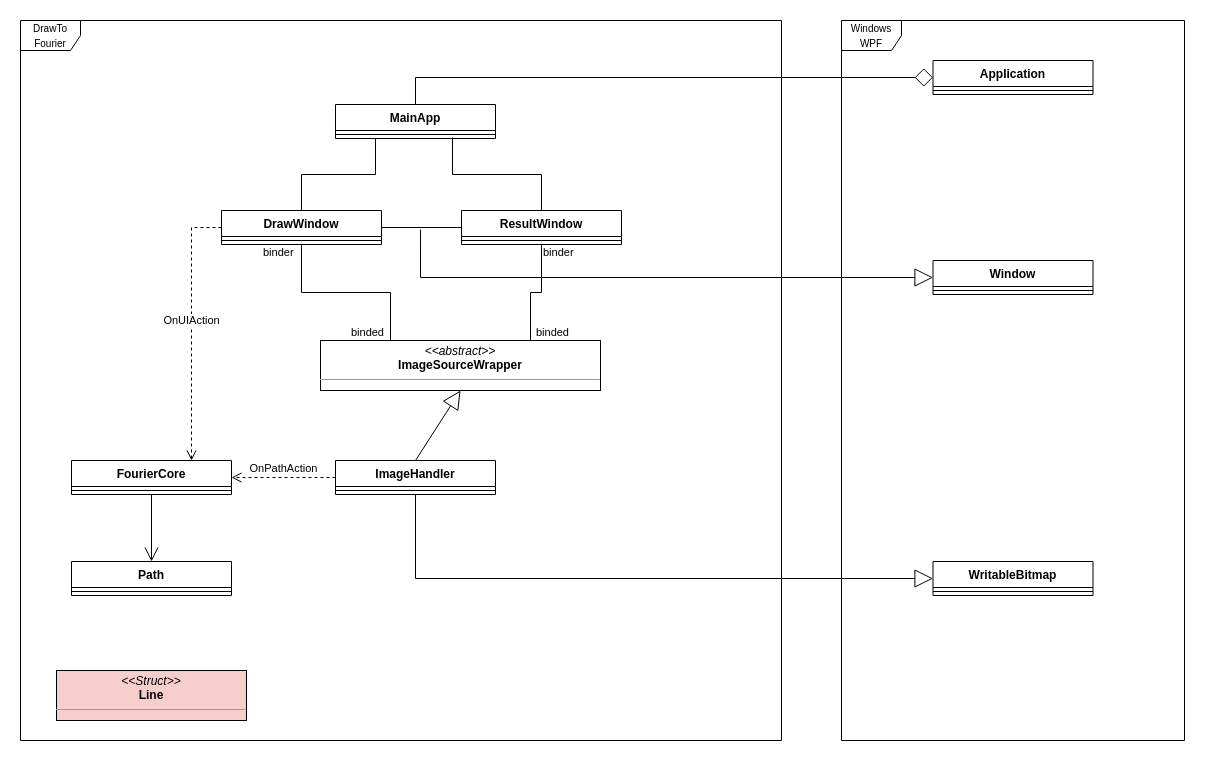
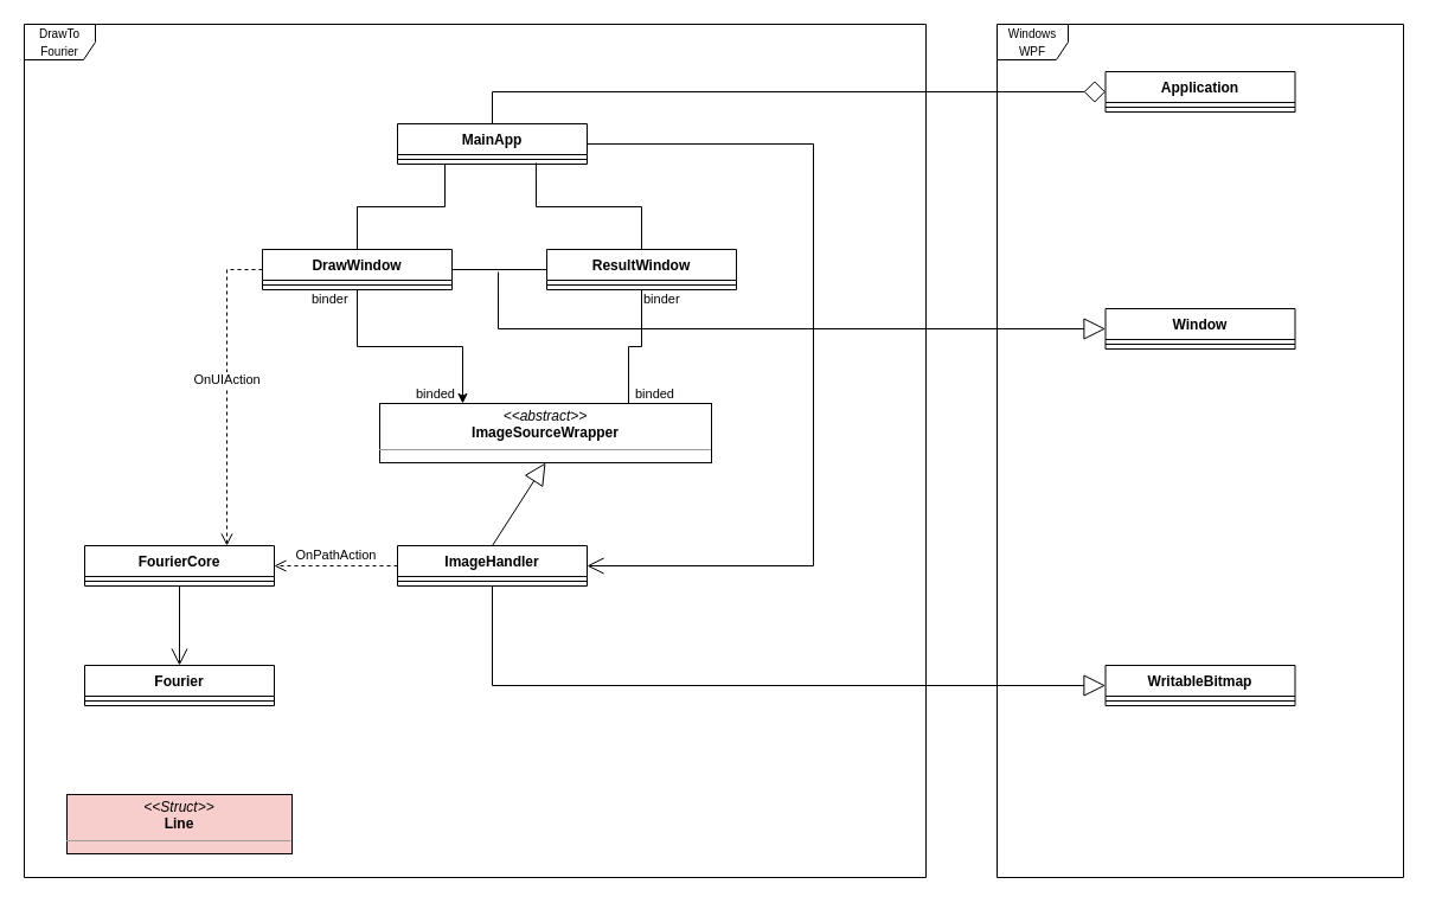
  <mxCell id="0" />
  <mxCell id="1" parent="0" />
  <mxCell id="2" value="&lt;font style=&quot;font-size: 10px&quot;&gt;Windows WPF&lt;/font&gt;" style="shape=umlFrame;whiteSpace=wrap;html=1;movable=0;resizable=0;rotatable=0;deletable=0;editable=0;connectable=0;" parent="1" vertex="1"><mxGeometry x="841" y="20" width="343" height="720" as="geometry" /></mxCell>
  <mxCell id="3" value="&lt;font style=&quot;font-size: 10px&quot;&gt;DrawTo&lt;br&gt;Fourier&lt;/font&gt;" style="shape=umlFrame;whiteSpace=wrap;html=1;movable=0;resizable=0;rotatable=0;deletable=0;editable=0;connectable=0;" parent="1" vertex="1"><mxGeometry x="20" y="20" width="761" height="720" as="geometry" /></mxCell>
  <mxCell id="4" value="MainApp" style="swimlane;fontStyle=1;align=center;verticalAlign=top;childLayout=stackLayout;horizontal=1;startSize=26;horizontalStack=0;resizeParent=1;resizeParentMax=0;resizeLast=0;collapsible=1;marginBottom=0;" parent="1" vertex="1"><mxGeometry x="335" y="104" width="160" height="34" as="geometry" /></mxCell>
  <mxCell id="5" value="" style="line;strokeWidth=1;fillColor=none;align=left;verticalAlign=middle;spacingTop=-1;spacingLeft=3;spacingRight=3;rotatable=0;labelPosition=right;points=[];portConstraint=eastwest;" parent="4" vertex="1"><mxGeometry y="26" width="160" height="8" as="geometry" /></mxCell>
  <mxCell id="6" value="DrawWindow" style="swimlane;fontStyle=1;align=center;verticalAlign=top;childLayout=stackLayout;horizontal=1;startSize=26;horizontalStack=0;resizeParent=1;resizeParentMax=0;resizeLast=0;collapsible=1;marginBottom=0;" parent="1" vertex="1"><mxGeometry x="221" y="210" width="160" height="34" as="geometry" /></mxCell>
  <mxCell id="7" value="" style="line;strokeWidth=1;fillColor=none;align=left;verticalAlign=middle;spacingTop=-1;spacingLeft=3;spacingRight=3;rotatable=0;labelPosition=right;points=[];portConstraint=eastwest;" parent="6" vertex="1"><mxGeometry y="26" width="160" height="8" as="geometry" /></mxCell>
  <mxCell id="8" value="ResultWindow" style="swimlane;fontStyle=1;align=center;verticalAlign=top;childLayout=stackLayout;horizontal=1;startSize=26;horizontalStack=0;resizeParent=1;resizeParentMax=0;resizeLast=0;collapsible=1;marginBottom=0;" parent="1" vertex="1"><mxGeometry x="461" y="210" width="160" height="34" as="geometry" /></mxCell>
  <mxCell id="9" value="" style="line;strokeWidth=1;fillColor=none;align=left;verticalAlign=middle;spacingTop=-1;spacingLeft=3;spacingRight=3;rotatable=0;labelPosition=right;points=[];portConstraint=eastwest;" parent="8" vertex="1"><mxGeometry y="26" width="160" height="8" as="geometry" /></mxCell>
  <mxCell id="10" value="" style="endArrow=none;html=1;edgeStyle=orthogonalEdgeStyle;rounded=0;exitX=0.25;exitY=1;exitDx=0;exitDy=0;entryX=0.5;entryY=0;entryDx=0;entryDy=0;" parent="1" source="4" target="6" edge="1"><mxGeometry relative="1" as="geometry"><mxPoint x="331" y="220" as="sourcePoint" /><mxPoint x="491" y="220" as="targetPoint" /></mxGeometry></mxCell>
  <mxCell id="11" value="" style="endArrow=none;html=1;edgeStyle=orthogonalEdgeStyle;rounded=0;exitX=0.731;exitY=0.875;exitDx=0;exitDy=0;exitPerimeter=0;entryX=0.5;entryY=0;entryDx=0;entryDy=0;" parent="1" source="5" target="8" edge="1"><mxGeometry relative="1" as="geometry"><mxPoint x="331" y="220" as="sourcePoint" /><mxPoint x="491" y="220" as="targetPoint" /></mxGeometry></mxCell>
  <mxCell id="12" value="&lt;p style=&quot;margin: 0px ; margin-top: 4px ; text-align: center&quot;&gt;&lt;i&gt;&amp;lt;&amp;lt;abstract&amp;gt;&amp;gt;&lt;/i&gt;&lt;br&gt;&lt;b&gt;ImageSourceWrapper&lt;/b&gt;&lt;/p&gt;&lt;hr size=&quot;1&quot;&gt;&lt;p style=&quot;margin: 0px ; margin-left: 4px&quot;&gt;&lt;br&gt;&lt;/p&gt;" style="verticalAlign=top;align=left;overflow=fill;fontSize=12;fontFamily=Helvetica;html=1;" parent="1" vertex="1"><mxGeometry x="320" y="340" width="280" height="50" as="geometry" /></mxCell>
- <mxCell id="13" value="" style="endArrow=none;html=1;edgeStyle=orthogonalEdgeStyle;rounded=0;exitX=0.5;exitY=1;exitDx=0;exitDy=0;entryX=0.25;entryY=0;entryDx=0;entryDy=0;" parent="1" source="6" target="12" edge="1"><mxGeometry relative="1" as="geometry"><mxPoint x="331" y="310" as="sourcePoint" /><mxPoint x="491" y="310" as="targetPoint" /></mxGeometry></mxCell>
+ <mxCell id="13" value="" style="endArrow=classic;html=1;edgeStyle=orthogonalEdgeStyle;rounded=0;exitX=0.5;exitY=1;exitDx=0;exitDy=0;entryX=0.25;entryY=0;entryDx=0;entryDy=0;" parent="1" source="6" target="12" edge="1"><mxGeometry relative="1" as="geometry"><mxPoint x="331" y="310" as="sourcePoint" /><mxPoint x="491" y="310" as="targetPoint" /></mxGeometry></mxCell>
  <mxCell id="14" value="binder" style="edgeLabel;resizable=0;html=1;align=left;verticalAlign=bottom;" parent="13" connectable="0" vertex="1"><mxGeometry x="-1" relative="1" as="geometry"><mxPoint x="-40" y="16" as="offset" /></mxGeometry></mxCell>
  <mxCell id="15" value="binded" style="edgeLabel;resizable=0;html=1;align=right;verticalAlign=bottom;" parent="13" connectable="0" vertex="1"><mxGeometry x="1" relative="1" as="geometry"><mxPoint x="-6" as="offset" /></mxGeometry></mxCell>
  <mxCell id="16" value="" style="endArrow=none;html=1;edgeStyle=orthogonalEdgeStyle;rounded=0;exitX=0.5;exitY=1;exitDx=0;exitDy=0;entryX=0.75;entryY=0;entryDx=0;entryDy=0;" parent="1" source="8" target="12" edge="1"><mxGeometry relative="1" as="geometry"><mxPoint x="571" y="310" as="sourcePoint" /><mxPoint x="637.5" y="416" as="targetPoint" /></mxGeometry></mxCell>
  <mxCell id="17" value="binder" style="edgeLabel;resizable=0;html=1;align=left;verticalAlign=bottom;" parent="16" connectable="0" vertex="1"><mxGeometry x="-1" relative="1" as="geometry"><mxPoint y="16" as="offset" /></mxGeometry></mxCell>
  <mxCell id="18" value="binded" style="edgeLabel;resizable=0;html=1;align=right;verticalAlign=bottom;" parent="16" connectable="0" vertex="1"><mxGeometry x="1" relative="1" as="geometry"><mxPoint x="39" as="offset" /></mxGeometry></mxCell>
  <mxCell id="19" value="FourierCore" style="swimlane;fontStyle=1;align=center;verticalAlign=top;childLayout=stackLayout;horizontal=1;startSize=26;horizontalStack=0;resizeParent=1;resizeParentMax=0;resizeLast=0;collapsible=1;marginBottom=0;" parent="1" vertex="1"><mxGeometry x="71" y="460" width="160" height="34" as="geometry" /></mxCell>
  <mxCell id="20" value="" style="line;strokeWidth=1;fillColor=none;align=left;verticalAlign=middle;spacingTop=-1;spacingLeft=3;spacingRight=3;rotatable=0;labelPosition=right;points=[];portConstraint=eastwest;" parent="19" vertex="1"><mxGeometry y="26" width="160" height="8" as="geometry" /></mxCell>
- <mxCell id="22" value="Path" style="swimlane;fontStyle=1;align=center;verticalAlign=top;childLayout=stackLayout;horizontal=1;startSize=26;horizontalStack=0;resizeParent=1;resizeParentMax=0;resizeLast=0;collapsible=1;marginBottom=0;" parent="1" vertex="1"><mxGeometry x="71" y="561" width="160" height="34" as="geometry" /></mxCell>
+ <mxCell id="21" value="" style="endArrow=open;endFill=1;endSize=12;html=1;rounded=0;exitX=1;exitY=0.5;exitDx=0;exitDy=0;entryX=1;entryY=0.5;entryDx=0;entryDy=0;" parent="1" source="4" target="26" edge="1"><mxGeometry width="160" relative="1" as="geometry"><mxPoint x="440" y="67" as="sourcePoint" /><mxPoint x="495" y="477" as="targetPoint" /><Array as="points"><mxPoint x="686" y="121" /><mxPoint x="686" y="477" /></Array></mxGeometry></mxCell>
+ <mxCell id="22" value="Fourier" style="swimlane;fontStyle=1;align=center;verticalAlign=top;childLayout=stackLayout;horizontal=1;startSize=26;horizontalStack=0;resizeParent=1;resizeParentMax=0;resizeLast=0;collapsible=1;marginBottom=0;" parent="1" vertex="1"><mxGeometry x="71" y="561" width="160" height="34" as="geometry" /></mxCell>
  <mxCell id="23" value="" style="line;strokeWidth=1;fillColor=none;align=left;verticalAlign=middle;spacingTop=-1;spacingLeft=3;spacingRight=3;rotatable=0;labelPosition=right;points=[];portConstraint=eastwest;" parent="22" vertex="1"><mxGeometry y="26" width="160" height="8" as="geometry" /></mxCell>
  <mxCell id="24" value="" style="endArrow=open;endFill=1;endSize=12;html=1;rounded=0;exitX=0.5;exitY=1;exitDx=0;exitDy=0;entryX=0.5;entryY=0;entryDx=0;entryDy=0;" parent="1" source="19" target="22" edge="1"><mxGeometry width="160" relative="1" as="geometry"><mxPoint x="291" y="640" as="sourcePoint" /><mxPoint x="451" y="640" as="targetPoint" /></mxGeometry></mxCell>
  <mxCell id="25" value="&lt;p style=&quot;margin: 0px ; margin-top: 4px ; text-align: center&quot;&gt;&lt;i&gt;&amp;lt;&amp;lt;Struct&amp;gt;&amp;gt;&lt;/i&gt;&lt;br&gt;&lt;b&gt;Line&lt;/b&gt;&lt;/p&gt;&lt;hr size=&quot;1&quot;&gt;&lt;p style=&quot;margin: 0px ; margin-left: 4px&quot;&gt;&lt;br&gt;&lt;/p&gt;" style="verticalAlign=top;align=left;overflow=fill;fontSize=12;fontFamily=Helvetica;html=1;fillColor=#f8cecc;" parent="1" vertex="1"><mxGeometry x="56" y="670" width="190" height="50" as="geometry" /></mxCell>
  <mxCell id="26" value="ImageHandler" style="swimlane;fontStyle=1;align=center;verticalAlign=top;childLayout=stackLayout;horizontal=1;startSize=26;horizontalStack=0;resizeParent=1;resizeParentMax=0;resizeLast=0;collapsible=1;marginBottom=0;" parent="1" vertex="1"><mxGeometry x="335" y="460" width="160" height="34" as="geometry" /></mxCell>
  <mxCell id="27" value="" style="line;strokeWidth=1;fillColor=none;align=left;verticalAlign=middle;spacingTop=-1;spacingLeft=3;spacingRight=3;rotatable=0;labelPosition=right;points=[];portConstraint=eastwest;" parent="26" vertex="1"><mxGeometry y="26" width="160" height="8" as="geometry" /></mxCell>
  <mxCell id="28" value="" style="endArrow=block;endSize=16;endFill=0;html=1;rounded=0;exitX=0.5;exitY=1;exitDx=0;exitDy=0;entryX=0;entryY=0.5;entryDx=0;entryDy=0;" parent="1" source="26" target="29" edge="1"><mxGeometry x="0.21" y="96" width="160" relative="1" as="geometry"><mxPoint x="521" y="650" as="sourcePoint" /><mxPoint x="811" y="620" as="targetPoint" /><Array as="points"><mxPoint x="415" y="578" /></Array><mxPoint as="offset" /></mxGeometry></mxCell>
  <mxCell id="29" value="WritableBitmap" style="swimlane;fontStyle=1;align=center;verticalAlign=top;childLayout=stackLayout;horizontal=1;startSize=26;horizontalStack=0;resizeParent=1;resizeParentMax=0;resizeLast=0;collapsible=1;marginBottom=0;" parent="1" vertex="1"><mxGeometry x="932.5" y="561" width="160" height="34" as="geometry" /></mxCell>
  <mxCell id="30" value="" style="line;strokeWidth=1;fillColor=none;align=left;verticalAlign=middle;spacingTop=-1;spacingLeft=3;spacingRight=3;rotatable=0;labelPosition=right;points=[];portConstraint=eastwest;" parent="29" vertex="1"><mxGeometry y="26" width="160" height="8" as="geometry" /></mxCell>
  <mxCell id="31" value="Application" style="swimlane;fontStyle=1;align=center;verticalAlign=top;childLayout=stackLayout;horizontal=1;startSize=26;horizontalStack=0;resizeParent=1;resizeParentMax=0;resizeLast=0;collapsible=1;marginBottom=0;" parent="1" vertex="1"><mxGeometry x="932.5" y="60" width="160" height="34" as="geometry" /></mxCell>
  <mxCell id="32" value="" style="line;strokeWidth=1;fillColor=none;align=left;verticalAlign=middle;spacingTop=-1;spacingLeft=3;spacingRight=3;rotatable=0;labelPosition=right;points=[];portConstraint=eastwest;" parent="31" vertex="1"><mxGeometry y="26" width="160" height="8" as="geometry" /></mxCell>
  <mxCell id="33" value="" style="endArrow=diamond;endSize=16;endFill=0;html=1;rounded=0;exitX=0.5;exitY=0;exitDx=0;exitDy=0;entryX=0;entryY=0.5;entryDx=0;entryDy=0;" parent="1" source="4" target="31" edge="1"><mxGeometry x="0.21" y="96" width="160" relative="1" as="geometry"><mxPoint x="425" y="504" as="sourcePoint" /><mxPoint x="942.5" y="588" as="targetPoint" /><Array as="points"><mxPoint x="415" y="77" /></Array><mxPoint as="offset" /></mxGeometry></mxCell>
  <mxCell id="34" value="Window" style="swimlane;fontStyle=1;align=center;verticalAlign=top;childLayout=stackLayout;horizontal=1;startSize=26;horizontalStack=0;resizeParent=1;resizeParentMax=0;resizeLast=0;collapsible=1;marginBottom=0;" parent="1" vertex="1"><mxGeometry x="932.5" y="260" width="160" height="34" as="geometry" /></mxCell>
  <mxCell id="35" value="" style="line;strokeWidth=1;fillColor=none;align=left;verticalAlign=middle;spacingTop=-1;spacingLeft=3;spacingRight=3;rotatable=0;labelPosition=right;points=[];portConstraint=eastwest;" parent="34" vertex="1"><mxGeometry y="26" width="160" height="8" as="geometry" /></mxCell>
  <mxCell id="36" value="" style="endArrow=block;endSize=16;endFill=0;html=1;rounded=0;fontSize=10;exitX=0.488;exitY=0.75;exitDx=0;exitDy=0;exitPerimeter=0;entryX=0;entryY=0.5;entryDx=0;entryDy=0;" parent="1" source="37" target="34" edge="1"><mxGeometry width="160" relative="1" as="geometry"><mxPoint x="421" y="250" as="sourcePoint" /><mxPoint x="711" y="350" as="targetPoint" /><Array as="points"><mxPoint x="420" y="277" /></Array></mxGeometry></mxCell>
  <mxCell id="37" value="" style="line;strokeWidth=1;fillColor=none;align=left;verticalAlign=middle;spacingTop=-1;spacingLeft=3;spacingRight=3;rotatable=0;labelPosition=right;points=[];portConstraint=eastwest;fontSize=10;" parent="1" vertex="1"><mxGeometry x="381" y="223" width="80" height="8" as="geometry" /></mxCell>
  <mxCell id="38" value="" style="endArrow=block;endSize=16;endFill=0;html=1;rounded=0;exitX=0.5;exitY=0;exitDx=0;exitDy=0;entryX=0.5;entryY=1;entryDx=0;entryDy=0;" parent="1" source="26" target="12" edge="1"><mxGeometry width="160" relative="1" as="geometry"><mxPoint x="761" y="400" as="sourcePoint" /><mxPoint x="921" y="400" as="targetPoint" /></mxGeometry></mxCell>
  <mxCell id="39" value="OnUIAction" style="html=1;verticalAlign=bottom;endArrow=open;dashed=1;endSize=8;rounded=0;entryX=0.75;entryY=0;entryDx=0;entryDy=0;exitX=0;exitY=0.5;exitDx=0;exitDy=0;" edge="1" parent="1" source="6" target="19"><mxGeometry relative="1" as="geometry"><mxPoint x="371" y="560" as="sourcePoint" /><mxPoint x="291" y="560" as="targetPoint" /><Array as="points"><mxPoint x="191" y="227" /></Array></mxGeometry></mxCell>
  <mxCell id="40" value="OnPathAction" style="html=1;verticalAlign=bottom;endArrow=open;dashed=1;endSize=8;rounded=0;entryX=1;entryY=0.5;entryDx=0;entryDy=0;exitX=0;exitY=0.5;exitDx=0;exitDy=0;" edge="1" parent="1" source="26" target="19"><mxGeometry relative="1" as="geometry"><mxPoint x="400" y="650" as="sourcePoint" /><mxPoint x="320" y="650" as="targetPoint" /></mxGeometry></mxCell>
